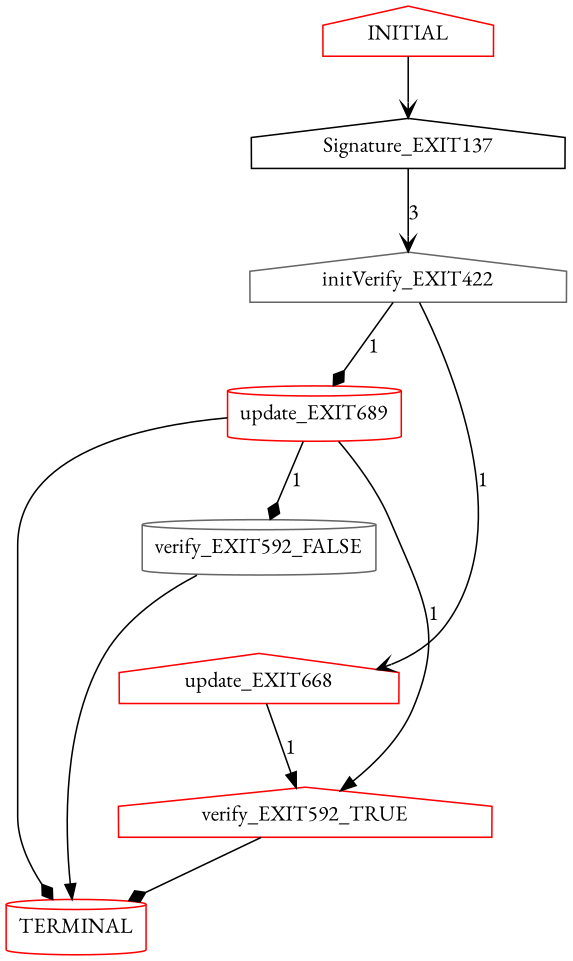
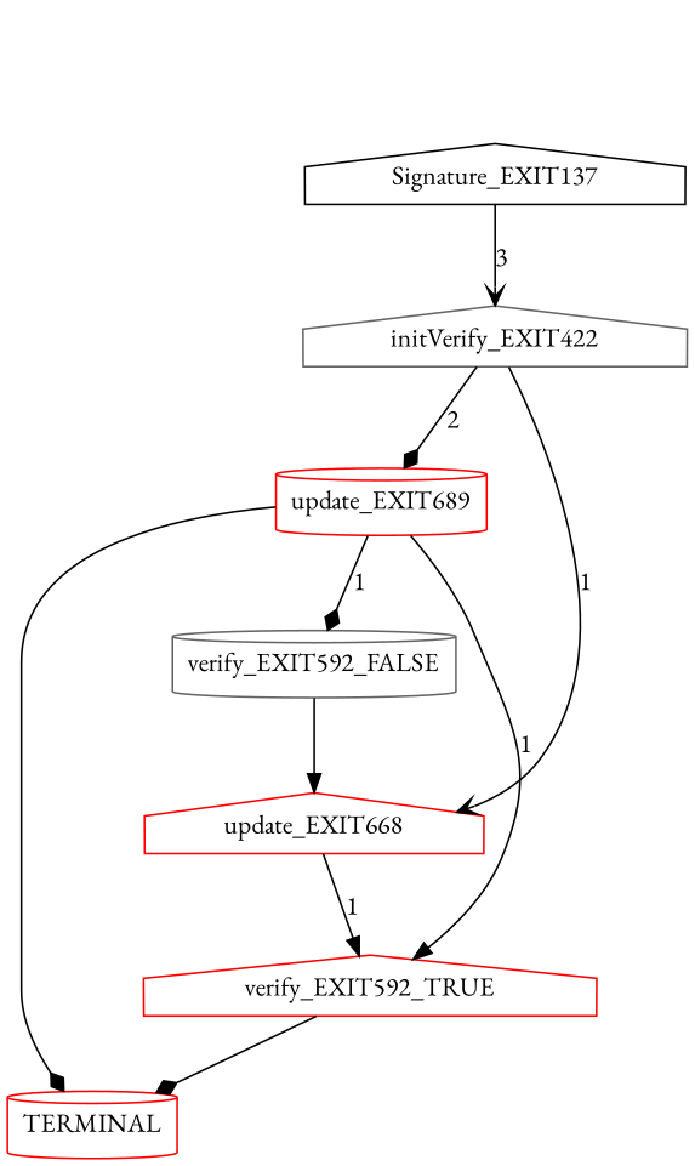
  digraph {
    fontname="EB Garamond"
    node [color=red fontname="EB Garamond" shape=house]
    edge [arrowhead=diamond fontname="EB Garamond"]
    n1 [color=black label=Signature_EXIT137]
    n2 [color=gray40 label=initVerify_EXIT422]
    n3 [label=update_EXIT668]
    n4 [label=update_EXIT689 shape=cylinder]
    n5 [label=verify_EXIT592_TRUE]
    n6 [color=gray40 label=verify_EXIT592_FALSE shape=cylinder]
    n7 [label=TERMINAL shape=cylinder]
-   n8 [label=INITIAL]
    n1 -> n2 [arrowhead=vee label=3]
    n2 -> n3 [arrowhead=vee label=1]
-   n2 -> n4 [label=1]
+   n2 -> n4 [label=2]
    n3 -> n5 [arrowhead=normal label=1]
    n4 -> n5 [arrowhead=normal label=1]
    n4 -> n6 [label=1]
    n4 -> n7
    n5 -> n7
-   n6 -> n7 [arrowhead=normal]
-   n8 -> n1 [arrowhead=vee]
+   n6 -> n3 [arrowhead=normal]
  }
